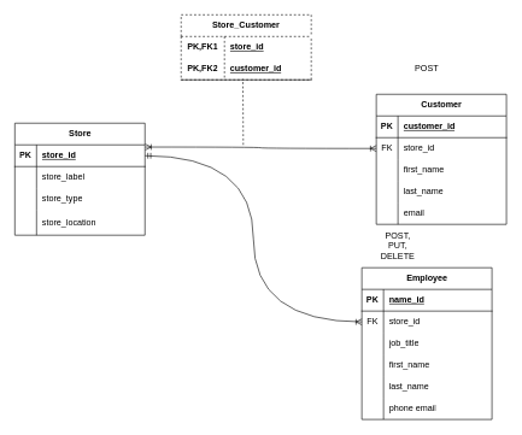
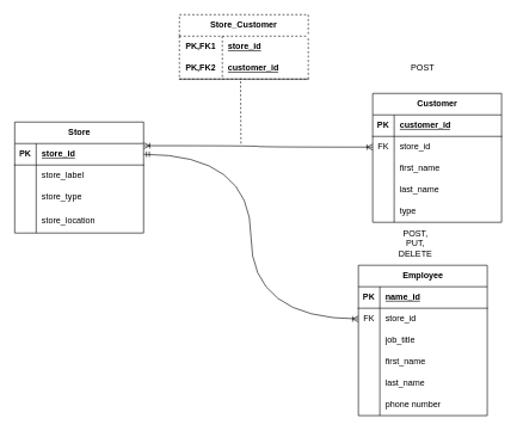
  <mxCell id="0" />
  <mxCell id="1" parent="0" />
  <mxCell id="2" value="Employee" style="shape=table;startSize=30;container=1;collapsible=1;childLayout=tableLayout;fixedRows=1;rowLines=0;fontStyle=1;align=center;resizeLast=1;html=1;" parent="1" vertex="1"><mxGeometry x="500" y="370" width="180" height="210" as="geometry" /></mxCell>
  <mxCell id="3" value="" style="shape=tableRow;horizontal=0;startSize=0;swimlaneHead=0;swimlaneBody=0;fillColor=none;collapsible=0;dropTarget=0;points=[[0,0.5],[1,0.5]];portConstraint=eastwest;top=0;left=0;right=0;bottom=1;" parent="2" vertex="1"><mxGeometry y="30" width="180" height="30" as="geometry" /></mxCell>
  <mxCell id="4" value="PK" style="shape=partialRectangle;connectable=0;fillColor=none;top=0;left=0;bottom=0;right=0;fontStyle=1;overflow=hidden;whiteSpace=wrap;html=1;" parent="3" vertex="1"><mxGeometry width="30" height="30" as="geometry"><mxRectangle width="30" height="30" as="alternateBounds" /></mxGeometry></mxCell>
  <mxCell id="5" value="name_id" style="shape=partialRectangle;connectable=0;fillColor=none;top=0;left=0;bottom=0;right=0;align=left;spacingLeft=6;fontStyle=5;overflow=hidden;whiteSpace=wrap;html=1;" parent="3" vertex="1"><mxGeometry x="30" width="150" height="30" as="geometry"><mxRectangle width="150" height="30" as="alternateBounds" /></mxGeometry></mxCell>
  <mxCell id="6" style="shape=tableRow;horizontal=0;startSize=0;swimlaneHead=0;swimlaneBody=0;fillColor=none;collapsible=0;dropTarget=0;points=[[0,0.5],[1,0.5]];portConstraint=eastwest;top=0;left=0;right=0;bottom=0;" parent="2" vertex="1"><mxGeometry y="60" width="180" height="30" as="geometry" /></mxCell>
  <mxCell id="7" value="FK" style="shape=partialRectangle;connectable=0;fillColor=none;top=0;left=0;bottom=0;right=0;editable=1;overflow=hidden;whiteSpace=wrap;html=1;" parent="6" vertex="1"><mxGeometry width="30" height="30" as="geometry"><mxRectangle width="30" height="30" as="alternateBounds" /></mxGeometry></mxCell>
  <mxCell id="8" value="store_id" style="shape=partialRectangle;connectable=0;fillColor=none;top=0;left=0;bottom=0;right=0;align=left;spacingLeft=6;overflow=hidden;whiteSpace=wrap;html=1;" parent="6" vertex="1"><mxGeometry x="30" width="150" height="30" as="geometry"><mxRectangle width="150" height="30" as="alternateBounds" /></mxGeometry></mxCell>
  <mxCell id="9" value="" style="shape=tableRow;horizontal=0;startSize=0;swimlaneHead=0;swimlaneBody=0;fillColor=none;collapsible=0;dropTarget=0;points=[[0,0.5],[1,0.5]];portConstraint=eastwest;top=0;left=0;right=0;bottom=0;" parent="2" vertex="1"><mxGeometry y="90" width="180" height="30" as="geometry" /></mxCell>
  <mxCell id="10" value="" style="shape=partialRectangle;connectable=0;fillColor=none;top=0;left=0;bottom=0;right=0;editable=1;overflow=hidden;whiteSpace=wrap;html=1;" parent="9" vertex="1"><mxGeometry width="30" height="30" as="geometry"><mxRectangle width="30" height="30" as="alternateBounds" /></mxGeometry></mxCell>
  <mxCell id="11" value="job_title" style="shape=partialRectangle;connectable=0;fillColor=none;top=0;left=0;bottom=0;right=0;align=left;spacingLeft=6;overflow=hidden;whiteSpace=wrap;html=1;" parent="9" vertex="1"><mxGeometry x="30" width="150" height="30" as="geometry"><mxRectangle width="150" height="30" as="alternateBounds" /></mxGeometry></mxCell>
  <mxCell id="12" value="" style="shape=tableRow;horizontal=0;startSize=0;swimlaneHead=0;swimlaneBody=0;fillColor=none;collapsible=0;dropTarget=0;points=[[0,0.5],[1,0.5]];portConstraint=eastwest;top=0;left=0;right=0;bottom=0;" parent="2" vertex="1"><mxGeometry y="120" width="180" height="30" as="geometry" /></mxCell>
  <mxCell id="13" value="" style="shape=partialRectangle;connectable=0;fillColor=none;top=0;left=0;bottom=0;right=0;editable=1;overflow=hidden;whiteSpace=wrap;html=1;" parent="12" vertex="1"><mxGeometry width="30" height="30" as="geometry"><mxRectangle width="30" height="30" as="alternateBounds" /></mxGeometry></mxCell>
  <mxCell id="14" value="first_name" style="shape=partialRectangle;connectable=0;fillColor=none;top=0;left=0;bottom=0;right=0;align=left;spacingLeft=6;overflow=hidden;whiteSpace=wrap;html=1;" parent="12" vertex="1"><mxGeometry x="30" width="150" height="30" as="geometry"><mxRectangle width="150" height="30" as="alternateBounds" /></mxGeometry></mxCell>
  <mxCell id="15" value="" style="shape=tableRow;horizontal=0;startSize=0;swimlaneHead=0;swimlaneBody=0;fillColor=none;collapsible=0;dropTarget=0;points=[[0,0.5],[1,0.5]];portConstraint=eastwest;top=0;left=0;right=0;bottom=0;" parent="2" vertex="1"><mxGeometry y="150" width="180" height="30" as="geometry" /></mxCell>
  <mxCell id="16" value="" style="shape=partialRectangle;connectable=0;fillColor=none;top=0;left=0;bottom=0;right=0;editable=1;overflow=hidden;whiteSpace=wrap;html=1;" parent="15" vertex="1"><mxGeometry width="30" height="30" as="geometry"><mxRectangle width="30" height="30" as="alternateBounds" /></mxGeometry></mxCell>
  <mxCell id="17" value="last_name" style="shape=partialRectangle;connectable=0;fillColor=none;top=0;left=0;bottom=0;right=0;align=left;spacingLeft=6;overflow=hidden;whiteSpace=wrap;html=1;" parent="15" vertex="1"><mxGeometry x="30" width="150" height="30" as="geometry"><mxRectangle width="150" height="30" as="alternateBounds" /></mxGeometry></mxCell>
  <mxCell id="18" style="shape=tableRow;horizontal=0;startSize=0;swimlaneHead=0;swimlaneBody=0;fillColor=none;collapsible=0;dropTarget=0;points=[[0,0.5],[1,0.5]];portConstraint=eastwest;top=0;left=0;right=0;bottom=0;" parent="2" vertex="1"><mxGeometry y="180" width="180" height="30" as="geometry" /></mxCell>
  <mxCell id="19" style="shape=partialRectangle;connectable=0;fillColor=none;top=0;left=0;bottom=0;right=0;editable=1;overflow=hidden;whiteSpace=wrap;html=1;" parent="18" vertex="1"><mxGeometry width="30" height="30" as="geometry"><mxRectangle width="30" height="30" as="alternateBounds" /></mxGeometry></mxCell>
- <mxCell id="20" value="phone email" style="shape=partialRectangle;connectable=0;fillColor=none;top=0;left=0;bottom=0;right=0;align=left;spacingLeft=6;overflow=hidden;whiteSpace=wrap;html=1;" parent="18" vertex="1"><mxGeometry x="30" width="150" height="30" as="geometry"><mxRectangle width="150" height="30" as="alternateBounds" /></mxGeometry></mxCell>
+ <mxCell id="20" value="phone number" style="shape=partialRectangle;connectable=0;fillColor=none;top=0;left=0;bottom=0;right=0;align=left;spacingLeft=6;overflow=hidden;whiteSpace=wrap;html=1;" parent="18" vertex="1"><mxGeometry x="30" width="150" height="30" as="geometry"><mxRectangle width="150" height="30" as="alternateBounds" /></mxGeometry></mxCell>
  <mxCell id="21" value="Store" style="shape=table;startSize=30;container=1;collapsible=1;childLayout=tableLayout;fixedRows=1;rowLines=0;fontStyle=1;align=center;resizeLast=1;html=1;" parent="1" vertex="1"><mxGeometry x="20" y="170" width="180" height="155" as="geometry" /></mxCell>
  <mxCell id="22" value="" style="shape=tableRow;horizontal=0;startSize=0;swimlaneHead=0;swimlaneBody=0;fillColor=none;collapsible=0;dropTarget=0;points=[[0,0.5],[1,0.5]];portConstraint=eastwest;top=0;left=0;right=0;bottom=1;" parent="21" vertex="1"><mxGeometry y="30" width="180" height="30" as="geometry" /></mxCell>
  <mxCell id="23" value="PK" style="shape=partialRectangle;connectable=0;fillColor=none;top=0;left=0;bottom=0;right=0;fontStyle=1;overflow=hidden;whiteSpace=wrap;html=1;" parent="22" vertex="1"><mxGeometry width="30" height="30" as="geometry"><mxRectangle width="30" height="30" as="alternateBounds" /></mxGeometry></mxCell>
  <mxCell id="24" value="store_id" style="shape=partialRectangle;connectable=0;fillColor=none;top=0;left=0;bottom=0;right=0;align=left;spacingLeft=6;fontStyle=5;overflow=hidden;whiteSpace=wrap;html=1;" parent="22" vertex="1"><mxGeometry x="30" width="150" height="30" as="geometry"><mxRectangle width="150" height="30" as="alternateBounds" /></mxGeometry></mxCell>
  <mxCell id="25" style="shape=tableRow;horizontal=0;startSize=0;swimlaneHead=0;swimlaneBody=0;fillColor=none;collapsible=0;dropTarget=0;points=[[0,0.5],[1,0.5]];portConstraint=eastwest;top=0;left=0;right=0;bottom=0;" parent="21" vertex="1"><mxGeometry y="60" width="180" height="30" as="geometry" /></mxCell>
  <mxCell id="26" value="" style="shape=partialRectangle;connectable=0;fillColor=none;top=0;left=0;bottom=0;right=0;editable=1;overflow=hidden;whiteSpace=wrap;html=1;" parent="25" vertex="1"><mxGeometry width="30" height="30" as="geometry"><mxRectangle width="30" height="30" as="alternateBounds" /></mxGeometry></mxCell>
  <mxCell id="27" value="store_label" style="shape=partialRectangle;connectable=0;fillColor=none;top=0;left=0;bottom=0;right=0;align=left;spacingLeft=6;overflow=hidden;whiteSpace=wrap;html=1;" parent="25" vertex="1"><mxGeometry x="30" width="150" height="30" as="geometry"><mxRectangle width="150" height="30" as="alternateBounds" /></mxGeometry></mxCell>
  <mxCell id="28" value="" style="shape=tableRow;horizontal=0;startSize=0;swimlaneHead=0;swimlaneBody=0;fillColor=none;collapsible=0;dropTarget=0;points=[[0,0.5],[1,0.5]];portConstraint=eastwest;top=0;left=0;right=0;bottom=0;" parent="21" vertex="1"><mxGeometry y="90" width="180" height="30" as="geometry" /></mxCell>
  <mxCell id="29" value="" style="shape=partialRectangle;connectable=0;fillColor=none;top=0;left=0;bottom=0;right=0;editable=1;overflow=hidden;whiteSpace=wrap;html=1;" parent="28" vertex="1"><mxGeometry width="30" height="30" as="geometry"><mxRectangle width="30" height="30" as="alternateBounds" /></mxGeometry></mxCell>
  <mxCell id="30" value="store_type" style="shape=partialRectangle;connectable=0;fillColor=none;top=0;left=0;bottom=0;right=0;align=left;spacingLeft=6;overflow=hidden;whiteSpace=wrap;html=1;" parent="28" vertex="1"><mxGeometry x="30" width="150" height="30" as="geometry"><mxRectangle width="150" height="30" as="alternateBounds" /></mxGeometry></mxCell>
  <mxCell id="31" value="" style="shape=tableRow;horizontal=0;startSize=0;swimlaneHead=0;swimlaneBody=0;fillColor=none;collapsible=0;dropTarget=0;points=[[0,0.5],[1,0.5]];portConstraint=eastwest;top=0;left=0;right=0;bottom=0;" parent="21" vertex="1"><mxGeometry y="120" width="180" height="35" as="geometry" /></mxCell>
  <mxCell id="32" value="" style="shape=partialRectangle;connectable=0;fillColor=none;top=0;left=0;bottom=0;right=0;editable=1;overflow=hidden;whiteSpace=wrap;html=1;" parent="31" vertex="1"><mxGeometry width="30" height="35" as="geometry"><mxRectangle width="30" height="35" as="alternateBounds" /></mxGeometry></mxCell>
  <mxCell id="33" value="store_location" style="shape=partialRectangle;connectable=0;fillColor=none;top=0;left=0;bottom=0;right=0;align=left;spacingLeft=6;overflow=hidden;whiteSpace=wrap;html=1;" parent="31" vertex="1"><mxGeometry x="30" width="150" height="35" as="geometry"><mxRectangle width="150" height="35" as="alternateBounds" /></mxGeometry></mxCell>
  <mxCell id="34" value="Customer" style="shape=table;startSize=30;container=1;collapsible=1;childLayout=tableLayout;fixedRows=1;rowLines=0;fontStyle=1;align=center;resizeLast=1;html=1;" parent="1" vertex="1"><mxGeometry x="520" y="130" width="180" height="180" as="geometry" /></mxCell>
  <mxCell id="35" value="" style="shape=tableRow;horizontal=0;startSize=0;swimlaneHead=0;swimlaneBody=0;fillColor=none;collapsible=0;dropTarget=0;points=[[0,0.5],[1,0.5]];portConstraint=eastwest;top=0;left=0;right=0;bottom=1;" parent="34" vertex="1"><mxGeometry y="30" width="180" height="30" as="geometry" /></mxCell>
  <mxCell id="36" value="PK" style="shape=partialRectangle;connectable=0;fillColor=none;top=0;left=0;bottom=0;right=0;fontStyle=1;overflow=hidden;whiteSpace=wrap;html=1;" parent="35" vertex="1"><mxGeometry width="30" height="30" as="geometry"><mxRectangle width="30" height="30" as="alternateBounds" /></mxGeometry></mxCell>
  <mxCell id="37" value="customer_id" style="shape=partialRectangle;connectable=0;fillColor=none;top=0;left=0;bottom=0;right=0;align=left;spacingLeft=6;fontStyle=5;overflow=hidden;whiteSpace=wrap;html=1;" parent="35" vertex="1"><mxGeometry x="30" width="150" height="30" as="geometry"><mxRectangle width="150" height="30" as="alternateBounds" /></mxGeometry></mxCell>
  <mxCell id="38" style="shape=tableRow;horizontal=0;startSize=0;swimlaneHead=0;swimlaneBody=0;fillColor=none;collapsible=0;dropTarget=0;points=[[0,0.5],[1,0.5]];portConstraint=eastwest;top=0;left=0;right=0;bottom=0;" parent="34" vertex="1"><mxGeometry y="60" width="180" height="30" as="geometry" /></mxCell>
  <mxCell id="39" value="FK" style="shape=partialRectangle;connectable=0;fillColor=none;top=0;left=0;bottom=0;right=0;editable=1;overflow=hidden;whiteSpace=wrap;html=1;" parent="38" vertex="1"><mxGeometry width="30" height="30" as="geometry"><mxRectangle width="30" height="30" as="alternateBounds" /></mxGeometry></mxCell>
  <mxCell id="40" value="store_id" style="shape=partialRectangle;connectable=0;fillColor=none;top=0;left=0;bottom=0;right=0;align=left;spacingLeft=6;overflow=hidden;whiteSpace=wrap;html=1;" parent="38" vertex="1"><mxGeometry x="30" width="150" height="30" as="geometry"><mxRectangle width="150" height="30" as="alternateBounds" /></mxGeometry></mxCell>
  <mxCell id="41" value="" style="shape=tableRow;horizontal=0;startSize=0;swimlaneHead=0;swimlaneBody=0;fillColor=none;collapsible=0;dropTarget=0;points=[[0,0.5],[1,0.5]];portConstraint=eastwest;top=0;left=0;right=0;bottom=0;" parent="34" vertex="1"><mxGeometry y="90" width="180" height="30" as="geometry" /></mxCell>
  <mxCell id="42" value="" style="shape=partialRectangle;connectable=0;fillColor=none;top=0;left=0;bottom=0;right=0;editable=1;overflow=hidden;whiteSpace=wrap;html=1;" parent="41" vertex="1"><mxGeometry width="30" height="30" as="geometry"><mxRectangle width="30" height="30" as="alternateBounds" /></mxGeometry></mxCell>
  <mxCell id="43" value="first_name" style="shape=partialRectangle;connectable=0;fillColor=none;top=0;left=0;bottom=0;right=0;align=left;spacingLeft=6;overflow=hidden;whiteSpace=wrap;html=1;" parent="41" vertex="1"><mxGeometry x="30" width="150" height="30" as="geometry"><mxRectangle width="150" height="30" as="alternateBounds" /></mxGeometry></mxCell>
  <mxCell id="44" value="" style="shape=tableRow;horizontal=0;startSize=0;swimlaneHead=0;swimlaneBody=0;fillColor=none;collapsible=0;dropTarget=0;points=[[0,0.5],[1,0.5]];portConstraint=eastwest;top=0;left=0;right=0;bottom=0;" parent="34" vertex="1"><mxGeometry y="120" width="180" height="30" as="geometry" /></mxCell>
  <mxCell id="45" value="" style="shape=partialRectangle;connectable=0;fillColor=none;top=0;left=0;bottom=0;right=0;editable=1;overflow=hidden;whiteSpace=wrap;html=1;" parent="44" vertex="1"><mxGeometry width="30" height="30" as="geometry"><mxRectangle width="30" height="30" as="alternateBounds" /></mxGeometry></mxCell>
  <mxCell id="46" value="last_name" style="shape=partialRectangle;connectable=0;fillColor=none;top=0;left=0;bottom=0;right=0;align=left;spacingLeft=6;overflow=hidden;whiteSpace=wrap;html=1;" parent="44" vertex="1"><mxGeometry x="30" width="150" height="30" as="geometry"><mxRectangle width="150" height="30" as="alternateBounds" /></mxGeometry></mxCell>
  <mxCell id="47" style="shape=tableRow;horizontal=0;startSize=0;swimlaneHead=0;swimlaneBody=0;fillColor=none;collapsible=0;dropTarget=0;points=[[0,0.5],[1,0.5]];portConstraint=eastwest;top=0;left=0;right=0;bottom=0;" parent="34" vertex="1"><mxGeometry y="150" width="180" height="30" as="geometry" /></mxCell>
  <mxCell id="48" style="shape=partialRectangle;connectable=0;fillColor=none;top=0;left=0;bottom=0;right=0;editable=1;overflow=hidden;whiteSpace=wrap;html=1;" parent="47" vertex="1"><mxGeometry width="30" height="30" as="geometry"><mxRectangle width="30" height="30" as="alternateBounds" /></mxGeometry></mxCell>
- <mxCell id="49" value="email" style="shape=partialRectangle;connectable=0;fillColor=none;top=0;left=0;bottom=0;right=0;align=left;spacingLeft=6;overflow=hidden;whiteSpace=wrap;html=1;" parent="47" vertex="1"><mxGeometry x="30" width="150" height="30" as="geometry"><mxRectangle width="150" height="30" as="alternateBounds" /></mxGeometry></mxCell>
+ <mxCell id="49" value="type" style="shape=partialRectangle;connectable=0;fillColor=none;top=0;left=0;bottom=0;right=0;align=left;spacingLeft=6;overflow=hidden;whiteSpace=wrap;html=1;" parent="47" vertex="1"><mxGeometry x="30" width="150" height="30" as="geometry"><mxRectangle width="150" height="30" as="alternateBounds" /></mxGeometry></mxCell>
  <mxCell id="50" value="" style="endArrow=ERmandOne;html=1;rounded=0;exitX=0;exitY=0.5;exitDx=0;exitDy=0;entryX=1;entryY=0.5;entryDx=0;entryDy=0;startArrow=ERoneToMany;startFill=0;endFill=0;edgeStyle=orthogonalEdgeStyle;curved=1;" parent="1" source="6" target="22" edge="1"><mxGeometry width="50" height="50" relative="1" as="geometry"><mxPoint x="460" y="400" as="sourcePoint" /><mxPoint x="510" y="350" as="targetPoint" /></mxGeometry></mxCell>
  <mxCell id="51" value="" style="endArrow=ERoneToMany;html=1;rounded=0;exitX=0;exitY=0.5;exitDx=0;exitDy=0;startArrow=ERoneToMany;startFill=0;endFill=0;entryX=1.003;entryY=0.1;entryDx=0;entryDy=0;edgeStyle=orthogonalEdgeStyle;curved=1;entryPerimeter=0;" parent="1" source="38" target="22" edge="1"><mxGeometry width="50" height="50" relative="1" as="geometry"><mxPoint x="500" y="405" as="sourcePoint" /><mxPoint x="260" y="120" as="targetPoint" /></mxGeometry></mxCell>
  <mxCell id="52" value="Store_Customer" style="shape=table;startSize=30;container=1;collapsible=1;childLayout=tableLayout;fixedRows=1;rowLines=0;fontStyle=1;align=center;resizeLast=1;html=1;whiteSpace=wrap;dashed=1;" parent="1" vertex="1"><mxGeometry x="250" width="180" height="90" as="geometry" y="20" /></mxCell>
  <mxCell id="53" value="" style="shape=tableRow;horizontal=0;startSize=0;swimlaneHead=0;swimlaneBody=0;fillColor=none;collapsible=0;dropTarget=0;points=[[0,0.5],[1,0.5]];portConstraint=eastwest;top=0;left=0;right=0;bottom=0;html=1;" parent="52" vertex="1"><mxGeometry y="30" width="180" height="30" as="geometry" /></mxCell>
  <mxCell id="54" value="PK,FK1" style="shape=partialRectangle;connectable=0;fillColor=none;top=0;left=0;bottom=0;right=0;fontStyle=1;overflow=hidden;html=1;whiteSpace=wrap;" parent="53" vertex="1"><mxGeometry width="60" height="30" as="geometry"><mxRectangle width="60" height="30" as="alternateBounds" /></mxGeometry></mxCell>
  <mxCell id="55" value="store_id" style="shape=partialRectangle;connectable=0;fillColor=none;top=0;left=0;bottom=0;right=0;align=left;spacingLeft=6;fontStyle=5;overflow=hidden;html=1;whiteSpace=wrap;" parent="53" vertex="1"><mxGeometry x="60" width="120" height="30" as="geometry"><mxRectangle width="120" height="30" as="alternateBounds" /></mxGeometry></mxCell>
  <mxCell id="56" value="" style="shape=tableRow;horizontal=0;startSize=0;swimlaneHead=0;swimlaneBody=0;fillColor=none;collapsible=0;dropTarget=0;points=[[0,0.5],[1,0.5]];portConstraint=eastwest;top=0;left=0;right=0;bottom=1;html=1;" parent="52" vertex="1"><mxGeometry y="60" width="180" height="30" as="geometry" /></mxCell>
  <mxCell id="57" value="PK,FK2" style="shape=partialRectangle;connectable=0;fillColor=none;top=0;left=0;bottom=0;right=0;fontStyle=1;overflow=hidden;html=1;whiteSpace=wrap;" parent="56" vertex="1"><mxGeometry width="60" height="30" as="geometry"><mxRectangle width="60" height="30" as="alternateBounds" /></mxGeometry></mxCell>
  <mxCell id="58" value="customer_id" style="shape=partialRectangle;connectable=0;fillColor=none;top=0;left=0;bottom=0;right=0;align=left;spacingLeft=6;fontStyle=5;overflow=hidden;html=1;whiteSpace=wrap;" parent="56" vertex="1"><mxGeometry x="60" width="120" height="30" as="geometry"><mxRectangle width="120" height="30" as="alternateBounds" /></mxGeometry></mxCell>
  <mxCell id="59" value="" style="endArrow=none;dashed=1;html=1;rounded=0;entryX=0.475;entryY=0.967;entryDx=0;entryDy=0;entryPerimeter=0;" parent="1" target="56" edge="1"><mxGeometry width="50" height="50" relative="1" as="geometry"><mxPoint x="336" y="200" as="sourcePoint" /><mxPoint x="250" y="110" as="targetPoint" /></mxGeometry></mxCell>
  <mxCell id="60" value="POST" style="text;html=1;strokeColor=none;fillColor=none;align=center;verticalAlign=middle;whiteSpace=wrap;rounded=0;" parent="1" vertex="1"><mxGeometry x="560" y="80" width="60" height="30" as="geometry" /></mxCell>
- <mxCell id="61" value="POST,&lt;br&gt;PUT,&lt;br&gt;DELETE" style="text;html=1;strokeColor=none;fillColor=none;align=center;verticalAlign=middle;whiteSpace=wrap;rounded=0;" parent="1" vertex="1"><mxGeometry x="520" y="325" width="60" height="30" as="geometry" /></mxCell>
+ <mxCell id="61" value="POST,&lt;br&gt;PUT,&lt;br&gt;DELETE" style="text;html=1;strokeColor=none;fillColor=none;align=center;verticalAlign=middle;whiteSpace=wrap;rounded=0;" parent="1" vertex="1"><mxGeometry x="550" y="325" width="60" height="30" as="geometry" /></mxCell>
